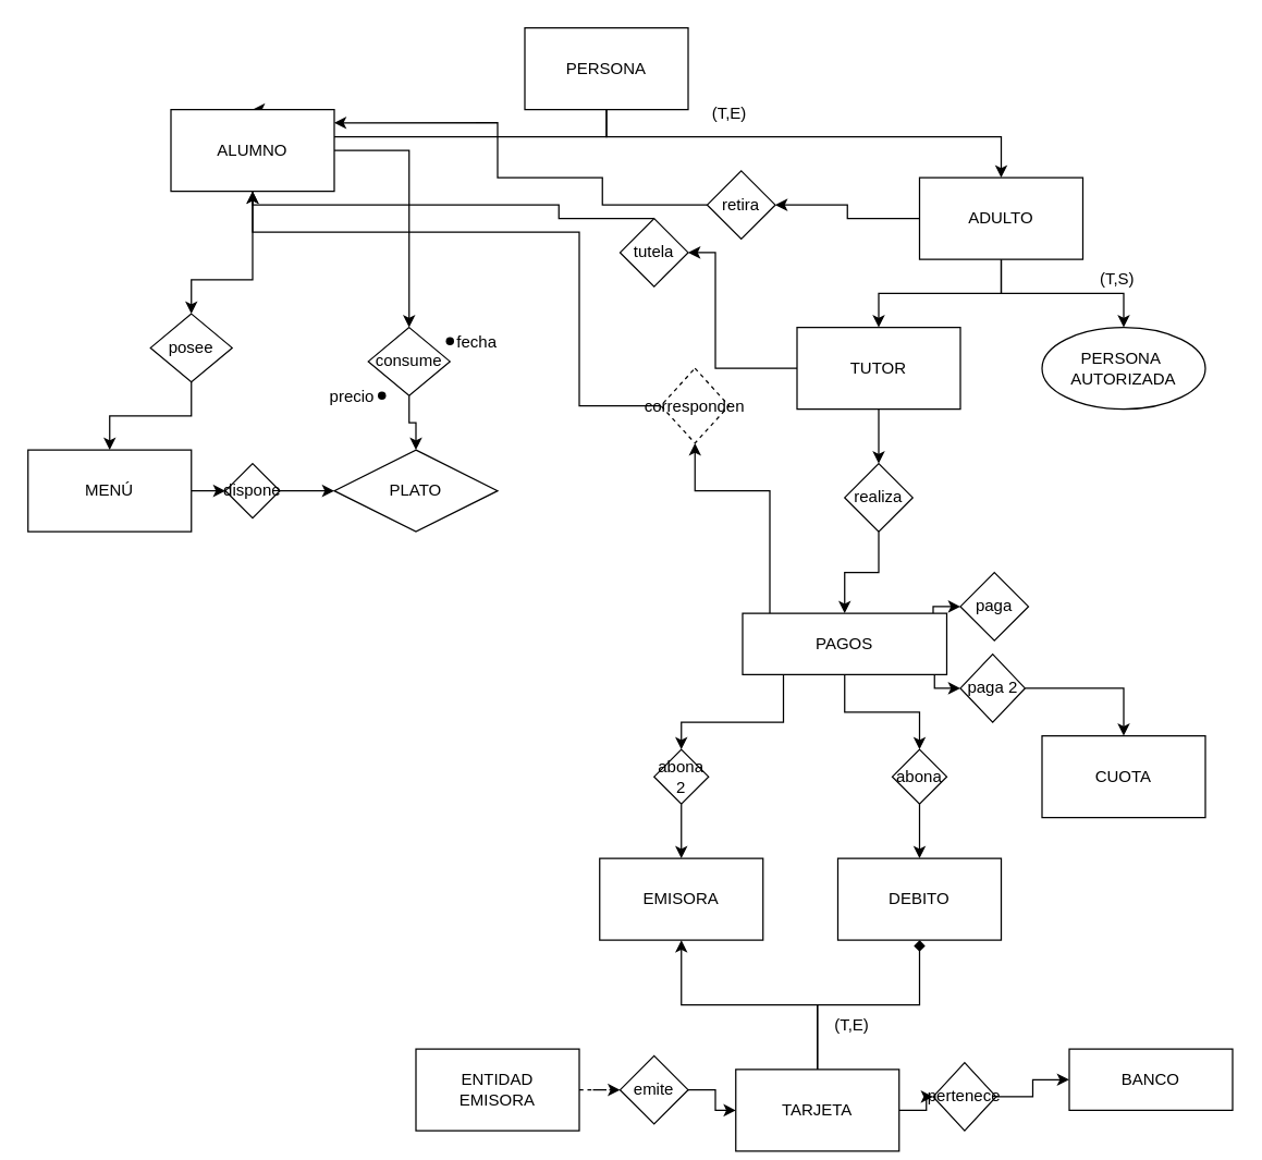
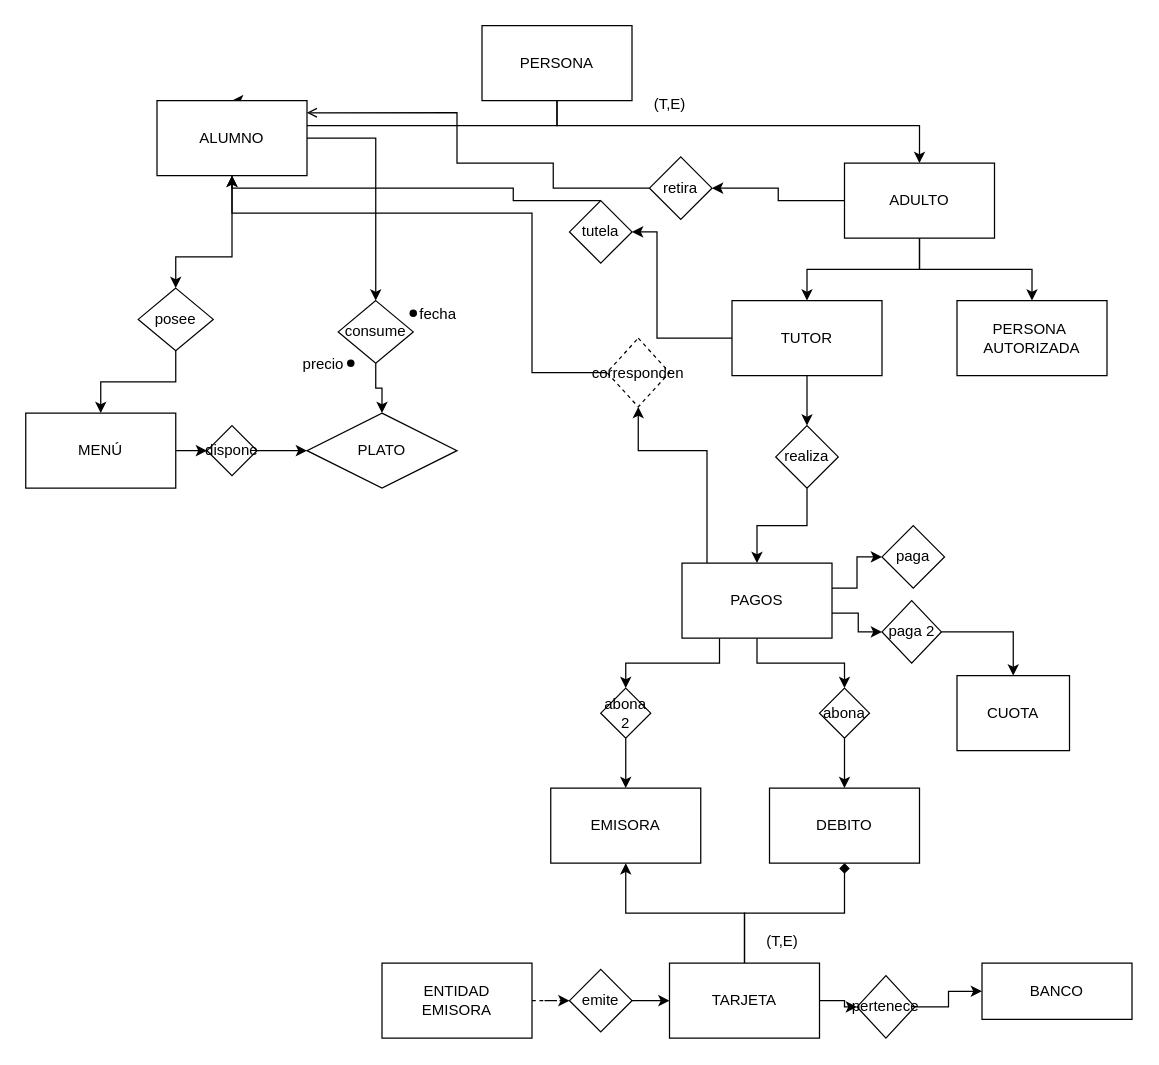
  <mxCell id="0" />
  <mxCell id="1" parent="0" />
  <mxCell id="2" style="edgeStyle=orthogonalEdgeStyle;rounded=0;orthogonalLoop=1;jettySize=auto;html=1;entryX=0.5;entryY=0;entryDx=0;entryDy=0;" edge="1" parent="1" source="4" target="7"><mxGeometry relative="1" as="geometry"><Array as="points"><mxPoint x="445" y="100" /><mxPoint x="230" y="100" /></Array></mxGeometry></mxCell>
  <mxCell id="3" style="edgeStyle=orthogonalEdgeStyle;rounded=0;orthogonalLoop=1;jettySize=auto;html=1;" edge="1" parent="1" source="4" target="11"><mxGeometry relative="1" as="geometry"><Array as="points"><mxPoint x="445" y="100" /><mxPoint x="735" y="100" /></Array></mxGeometry></mxCell>
  <mxCell id="4" value="PERSONA" style="whiteSpace=wrap;html=1;" vertex="1" parent="1"><mxGeometry x="385" y="20" width="120" height="60" as="geometry" /></mxCell>
  <mxCell id="5" style="edgeStyle=orthogonalEdgeStyle;rounded=0;orthogonalLoop=1;jettySize=auto;html=1;entryX=0.5;entryY=0;entryDx=0;entryDy=0;" edge="1" parent="1" source="7" target="24"><mxGeometry relative="1" as="geometry"><Array as="points"><mxPoint x="185" y="205" /></Array></mxGeometry></mxCell>
  <mxCell id="6" style="edgeStyle=orthogonalEdgeStyle;rounded=0;orthogonalLoop=1;jettySize=auto;html=1;" edge="1" parent="1" source="7" target="26"><mxGeometry relative="1" as="geometry" /></mxCell>
  <mxCell id="7" value="ALUMNO" style="whiteSpace=wrap;html=1;" vertex="1" parent="1"><mxGeometry x="125" y="80" width="120" height="60" as="geometry" /></mxCell>
  <mxCell id="8" style="edgeStyle=orthogonalEdgeStyle;rounded=0;orthogonalLoop=1;jettySize=auto;html=1;entryX=0.5;entryY=0;entryDx=0;entryDy=0;" edge="1" parent="1" source="11" target="14"><mxGeometry relative="1" as="geometry" /></mxCell>
  <mxCell id="9" style="edgeStyle=orthogonalEdgeStyle;rounded=0;orthogonalLoop=1;jettySize=auto;html=1;entryX=0.5;entryY=0;entryDx=0;entryDy=0;" edge="1" parent="1" source="11" target="15"><mxGeometry relative="1" as="geometry" /></mxCell>
  <mxCell id="10" value="" style="edgeStyle=orthogonalEdgeStyle;rounded=0;orthogonalLoop=1;jettySize=auto;html=1;" edge="1" parent="1" source="11" target="33"><mxGeometry relative="1" as="geometry" /></mxCell>
  <mxCell id="11" value="ADULTO" style="whiteSpace=wrap;html=1;" vertex="1" parent="1"><mxGeometry x="675" y="130" width="120" height="60" as="geometry" /></mxCell>
  <mxCell id="12" value="" style="edgeStyle=orthogonalEdgeStyle;rounded=0;orthogonalLoop=1;jettySize=auto;html=1;" edge="1" parent="1" source="14" target="31"><mxGeometry relative="1" as="geometry"><Array as="points"><mxPoint x="525" y="270" /><mxPoint x="525" y="185" /></Array></mxGeometry></mxCell>
  <mxCell id="13" value="" style="edgeStyle=orthogonalEdgeStyle;rounded=0;orthogonalLoop=1;jettySize=auto;html=1;" edge="1" parent="1" source="14" target="35"><mxGeometry relative="1" as="geometry" /></mxCell>
  <mxCell id="14" value="TUTOR" style="whiteSpace=wrap;html=1;" vertex="1" parent="1"><mxGeometry x="585" y="240" width="120" height="60" as="geometry" /></mxCell>
- <mxCell id="15" value="PERSONA&amp;nbsp;&lt;div&gt;AUTORIZADA&lt;/div&gt;" style="ellipse;whiteSpace=wrap;html=1;" vertex="1" parent="1"><mxGeometry x="765" y="240" width="120" height="60" as="geometry" /></mxCell>
+ <mxCell id="15" value="PERSONA&amp;nbsp;&lt;div&gt;AUTORIZADA&lt;/div&gt;" style="whiteSpace=wrap;html=1;" vertex="1" parent="1"><mxGeometry x="765" y="240" width="120" height="60" as="geometry" /></mxCell>
  <mxCell id="16" value="(T,E)" style="text;html=1;align=center;verticalAlign=middle;resizable=0;points=[];autosize=1;strokeColor=none;fillColor=none;" vertex="1" parent="1"><mxGeometry x="510" y="68" width="50" height="30" as="geometry" /></mxCell>
- <mxCell id="17" value="(T,S)" style="text;html=1;align=center;verticalAlign=middle;resizable=0;points=[];autosize=1;strokeColor=none;fillColor=none;" vertex="1" parent="1"><mxGeometry x="795" y="190" width="50" height="30" as="geometry" /></mxCell>
  <mxCell id="18" value="" style="edgeStyle=orthogonalEdgeStyle;rounded=0;orthogonalLoop=1;jettySize=auto;html=1;" edge="1" parent="1" source="19" target="21"><mxGeometry relative="1" as="geometry" /></mxCell>
  <mxCell id="19" value="MENÚ" style="whiteSpace=wrap;html=1;" vertex="1" parent="1"><mxGeometry x="20" y="330" width="120" height="60" as="geometry" /></mxCell>
  <mxCell id="20" value="" style="edgeStyle=orthogonalEdgeStyle;rounded=0;orthogonalLoop=1;jettySize=auto;html=1;" edge="1" parent="1" source="21" target="22"><mxGeometry relative="1" as="geometry" /></mxCell>
  <mxCell id="21" value="dispone" style="rhombus;whiteSpace=wrap;html=1;" vertex="1" parent="1"><mxGeometry x="165" y="340" width="40" height="40" as="geometry" /></mxCell>
  <mxCell id="22" value="PLATO" style="rhombus;whiteSpace=wrap;html=1;" vertex="1" parent="1"><mxGeometry x="245" y="330" width="120" height="60" as="geometry" /></mxCell>
  <mxCell id="23" value="" style="edgeStyle=orthogonalEdgeStyle;rounded=0;orthogonalLoop=1;jettySize=auto;html=1;" edge="1" parent="1" source="24" target="19"><mxGeometry relative="1" as="geometry" /></mxCell>
  <mxCell id="24" value="posee" style="rhombus;whiteSpace=wrap;html=1;" vertex="1" parent="1"><mxGeometry x="110" y="230" width="60" height="50" as="geometry" /></mxCell>
  <mxCell id="25" style="edgeStyle=orthogonalEdgeStyle;rounded=0;orthogonalLoop=1;jettySize=auto;html=1;entryX=0.5;entryY=0;entryDx=0;entryDy=0;" edge="1" parent="1" source="26" target="22"><mxGeometry relative="1" as="geometry" /></mxCell>
  <mxCell id="26" value="consume" style="rhombus;whiteSpace=wrap;html=1;" vertex="1" parent="1"><mxGeometry x="270" y="240" width="60" height="50" as="geometry" /></mxCell>
  <mxCell id="27" value="    fecha" style="shape=waypoint;sketch=0;size=6;pointerEvents=1;points=[];fillColor=none;resizable=0;rotatable=0;perimeter=centerPerimeter;snapToPoint=1;align=left;" vertex="1" parent="1"><mxGeometry x="320" y="240" width="20" height="20" as="geometry" /></mxCell>
  <mxCell id="28" value="precio    " style="shape=waypoint;sketch=0;size=6;pointerEvents=1;points=[];fillColor=none;resizable=0;rotatable=0;perimeter=centerPerimeter;snapToPoint=1;align=right;" vertex="1" parent="1"><mxGeometry x="270" y="280" width="20" height="20" as="geometry" /></mxCell>
  <mxCell id="29" style="edgeStyle=orthogonalEdgeStyle;rounded=0;orthogonalLoop=1;jettySize=auto;html=1;entryX=1.033;entryY=0.25;entryDx=0;entryDy=0;entryPerimeter=0;" edge="1" parent="1" source="28" target="28"><mxGeometry relative="1" as="geometry" /></mxCell>
  <mxCell id="30" style="edgeStyle=orthogonalEdgeStyle;rounded=0;orthogonalLoop=1;jettySize=auto;html=1;exitX=0.5;exitY=0;exitDx=0;exitDy=0;" edge="1" parent="1" source="31" target="7"><mxGeometry relative="1" as="geometry"><mxPoint x="365" y="150" as="targetPoint" /><Array as="points"><mxPoint x="410" y="160" /><mxPoint x="410" y="150" /></Array></mxGeometry></mxCell>
  <mxCell id="31" value="tutela" style="rhombus;whiteSpace=wrap;html=1;" vertex="1" parent="1"><mxGeometry x="455" y="160" width="50" height="50" as="geometry" /></mxCell>
- <mxCell id="32" style="edgeStyle=orthogonalEdgeStyle;rounded=0;orthogonalLoop=1;jettySize=auto;html=1;entryX=0.999;entryY=0.162;entryDx=0;entryDy=0;entryPerimeter=0;" edge="1" parent="1" source="33" target="7"><mxGeometry relative="1" as="geometry"><Array as="points"><mxPoint x="442" y="150" /><mxPoint x="442" y="130" /><mxPoint x="365" y="130" /></Array></mxGeometry></mxCell>
+ <mxCell id="32" style="edgeStyle=orthogonalEdgeStyle;rounded=0;orthogonalLoop=1;jettySize=auto;html=1;entryX=0.999;entryY=0.162;entryDx=0;entryDy=0;entryPerimeter=0;endArrow=open;" edge="1" parent="1" source="33" target="7"><mxGeometry relative="1" as="geometry"><Array as="points"><mxPoint x="442" y="150" /><mxPoint x="442" y="130" /><mxPoint x="365" y="130" /></Array></mxGeometry></mxCell>
  <mxCell id="33" value="retira" style="rhombus;whiteSpace=wrap;html=1;" vertex="1" parent="1"><mxGeometry x="519" y="125" width="50" height="50" as="geometry" /></mxCell>
  <mxCell id="34" value="" style="edgeStyle=orthogonalEdgeStyle;rounded=0;orthogonalLoop=1;jettySize=auto;html=1;" edge="1" parent="1" source="35" target="41"><mxGeometry relative="1" as="geometry" /></mxCell>
  <mxCell id="35" value="realiza" style="rhombus;whiteSpace=wrap;html=1;" vertex="1" parent="1"><mxGeometry x="620" y="340" width="50" height="50" as="geometry" /></mxCell>
  <mxCell id="36" value="" style="edgeStyle=orthogonalEdgeStyle;rounded=0;orthogonalLoop=1;jettySize=auto;html=1;" edge="1" parent="1" source="41" target="43"><mxGeometry relative="1" as="geometry"><Array as="points"><mxPoint x="565" y="360" /><mxPoint x="510" y="360" /></Array></mxGeometry></mxCell>
  <mxCell id="37" value="" style="edgeStyle=orthogonalEdgeStyle;rounded=0;orthogonalLoop=1;jettySize=auto;html=1;" edge="1" parent="1" source="41" target="44"><mxGeometry relative="1" as="geometry"><Array as="points"><mxPoint x="685" y="470" /><mxPoint x="685" y="445" /></Array></mxGeometry></mxCell>
  <mxCell id="38" value="" style="edgeStyle=orthogonalEdgeStyle;rounded=0;orthogonalLoop=1;jettySize=auto;html=1;" edge="1" parent="1" source="41" target="46"><mxGeometry relative="1" as="geometry"><Array as="points"><mxPoint x="686" y="490" /><mxPoint x="686" y="505" /></Array></mxGeometry></mxCell>
  <mxCell id="39" value="" style="edgeStyle=orthogonalEdgeStyle;rounded=0;orthogonalLoop=1;jettySize=auto;html=1;" edge="1" parent="1" source="41" target="49"><mxGeometry relative="1" as="geometry" /></mxCell>
  <mxCell id="40" style="edgeStyle=orthogonalEdgeStyle;rounded=0;orthogonalLoop=1;jettySize=auto;html=1;entryX=0.5;entryY=0;entryDx=0;entryDy=0;" edge="1" parent="1" source="41" target="52"><mxGeometry relative="1" as="geometry"><Array as="points"><mxPoint x="575" y="530" /><mxPoint x="500" y="530" /></Array></mxGeometry></mxCell>
- <mxCell id="41" value="PAGOS" style="whiteSpace=wrap;html=1;" vertex="1" parent="1"><mxGeometry x="545" y="450" width="150" height="45" as="geometry" /></mxCell>
+ <mxCell id="41" value="PAGOS" style="whiteSpace=wrap;html=1;" vertex="1" parent="1"><mxGeometry x="545" y="450" width="120" height="60" as="geometry" /></mxCell>
  <mxCell id="42" style="edgeStyle=orthogonalEdgeStyle;rounded=0;orthogonalLoop=1;jettySize=auto;html=1;" edge="1" parent="1" source="43" target="7"><mxGeometry relative="1" as="geometry"><Array as="points"><mxPoint x="425" y="297" /><mxPoint x="425" y="170" /></Array></mxGeometry></mxCell>
  <mxCell id="43" value="corresponden" style="rhombus;whiteSpace=wrap;html=1;dashed=1;" vertex="1" parent="1"><mxGeometry x="485" y="270" width="50" height="55" as="geometry" /></mxCell>
  <mxCell id="44" value="paga" style="rhombus;whiteSpace=wrap;html=1;" vertex="1" parent="1"><mxGeometry x="705" y="420" width="50" height="50" as="geometry" /></mxCell>
  <mxCell id="45" style="edgeStyle=orthogonalEdgeStyle;rounded=0;orthogonalLoop=1;jettySize=auto;html=1;entryX=0.5;entryY=0;entryDx=0;entryDy=0;" edge="1" parent="1" source="46" target="47"><mxGeometry relative="1" as="geometry" /></mxCell>
  <mxCell id="46" value="paga 2" style="rhombus;whiteSpace=wrap;html=1;" vertex="1" parent="1"><mxGeometry x="705" y="480" width="47.5" height="50" as="geometry" /></mxCell>
- <mxCell id="47" value="CUOTA" style="whiteSpace=wrap;html=1;" vertex="1" parent="1"><mxGeometry x="765" y="540" width="120" height="60" as="geometry" /></mxCell>
+ <mxCell id="47" value="CUOTA" style="whiteSpace=wrap;html=1;" vertex="1" parent="1"><mxGeometry x="765" y="540" width="90" height="60" as="geometry" /></mxCell>
  <mxCell id="48" value="" style="edgeStyle=orthogonalEdgeStyle;rounded=0;orthogonalLoop=1;jettySize=auto;html=1;" edge="1" parent="1" source="49" target="50"><mxGeometry relative="1" as="geometry" /></mxCell>
  <mxCell id="49" value="abona" style="rhombus;whiteSpace=wrap;html=1;" vertex="1" parent="1"><mxGeometry x="655" y="550" width="40" height="40" as="geometry" /></mxCell>
  <mxCell id="50" value="DEBITO" style="whiteSpace=wrap;html=1;" vertex="1" parent="1"><mxGeometry x="615" y="630" width="120" height="60" as="geometry" /></mxCell>
  <mxCell id="51" value="" style="edgeStyle=orthogonalEdgeStyle;rounded=0;orthogonalLoop=1;jettySize=auto;html=1;" edge="1" parent="1" source="52" target="53"><mxGeometry relative="1" as="geometry" /></mxCell>
  <mxCell id="52" value="abona 2" style="rhombus;whiteSpace=wrap;html=1;" vertex="1" parent="1"><mxGeometry x="480" y="550" width="40" height="40" as="geometry" /></mxCell>
  <mxCell id="53" value="EMISORA" style="whiteSpace=wrap;html=1;" vertex="1" parent="1"><mxGeometry x="440" y="630" width="120" height="60" as="geometry" /></mxCell>
  <mxCell id="54" style="edgeStyle=orthogonalEdgeStyle;rounded=0;orthogonalLoop=1;jettySize=auto;html=1;entryX=0.5;entryY=1;entryDx=0;entryDy=0;endArrow=diamond;" edge="1" parent="1" source="57" target="50"><mxGeometry relative="1" as="geometry" /></mxCell>
  <mxCell id="55" style="edgeStyle=orthogonalEdgeStyle;rounded=0;orthogonalLoop=1;jettySize=auto;html=1;entryX=0.5;entryY=1;entryDx=0;entryDy=0;" edge="1" parent="1" source="57" target="53"><mxGeometry relative="1" as="geometry" /></mxCell>
  <mxCell id="56" value="" style="edgeStyle=orthogonalEdgeStyle;rounded=0;orthogonalLoop=1;jettySize=auto;html=1;" edge="1" parent="1" source="57" target="63"><mxGeometry relative="1" as="geometry" /></mxCell>
- <mxCell id="57" value="TARJETA" style="whiteSpace=wrap;html=1;" vertex="1" parent="1"><mxGeometry x="540" y="785" width="120" height="60" as="geometry" /></mxCell>
+ <mxCell id="57" value="TARJETA" style="whiteSpace=wrap;html=1;" vertex="1" parent="1"><mxGeometry x="535" y="770" width="120" height="60" as="geometry" /></mxCell>
  <mxCell id="58" value="(T,E)" style="text;html=1;align=center;verticalAlign=middle;resizable=0;points=[];autosize=1;strokeColor=none;fillColor=none;" vertex="1" parent="1"><mxGeometry x="600" y="738" width="50" height="30" as="geometry" /></mxCell>
  <mxCell id="59" value="BANCO" style="whiteSpace=wrap;html=1;" vertex="1" parent="1"><mxGeometry x="785" y="770" width="120" height="45" as="geometry" /></mxCell>
  <mxCell id="60" value="" style="edgeStyle=orthogonalEdgeStyle;rounded=0;orthogonalLoop=1;jettySize=auto;html=1;dashed=1;" edge="1" parent="1" source="61" target="65"><mxGeometry relative="1" as="geometry" /></mxCell>
  <mxCell id="61" value="ENTIDAD&lt;div&gt;EMISORA&lt;/div&gt;" style="whiteSpace=wrap;html=1;" vertex="1" parent="1"><mxGeometry x="305" y="770" width="120" height="60" as="geometry" /></mxCell>
  <mxCell id="62" value="" style="edgeStyle=orthogonalEdgeStyle;rounded=0;orthogonalLoop=1;jettySize=auto;html=1;" edge="1" parent="1" source="63" target="59"><mxGeometry relative="1" as="geometry" /></mxCell>
  <mxCell id="63" value="pertenece" style="rhombus;whiteSpace=wrap;html=1;" vertex="1" parent="1"><mxGeometry x="685" y="780" width="46.25" height="50" as="geometry" /></mxCell>
  <mxCell id="64" style="edgeStyle=orthogonalEdgeStyle;rounded=0;orthogonalLoop=1;jettySize=auto;html=1;entryX=0;entryY=0.5;entryDx=0;entryDy=0;" edge="1" parent="1" source="65" target="57"><mxGeometry relative="1" as="geometry" /></mxCell>
  <mxCell id="65" value="emite" style="rhombus;whiteSpace=wrap;html=1;" vertex="1" parent="1"><mxGeometry x="455" y="775" width="50" height="50" as="geometry" /></mxCell>
